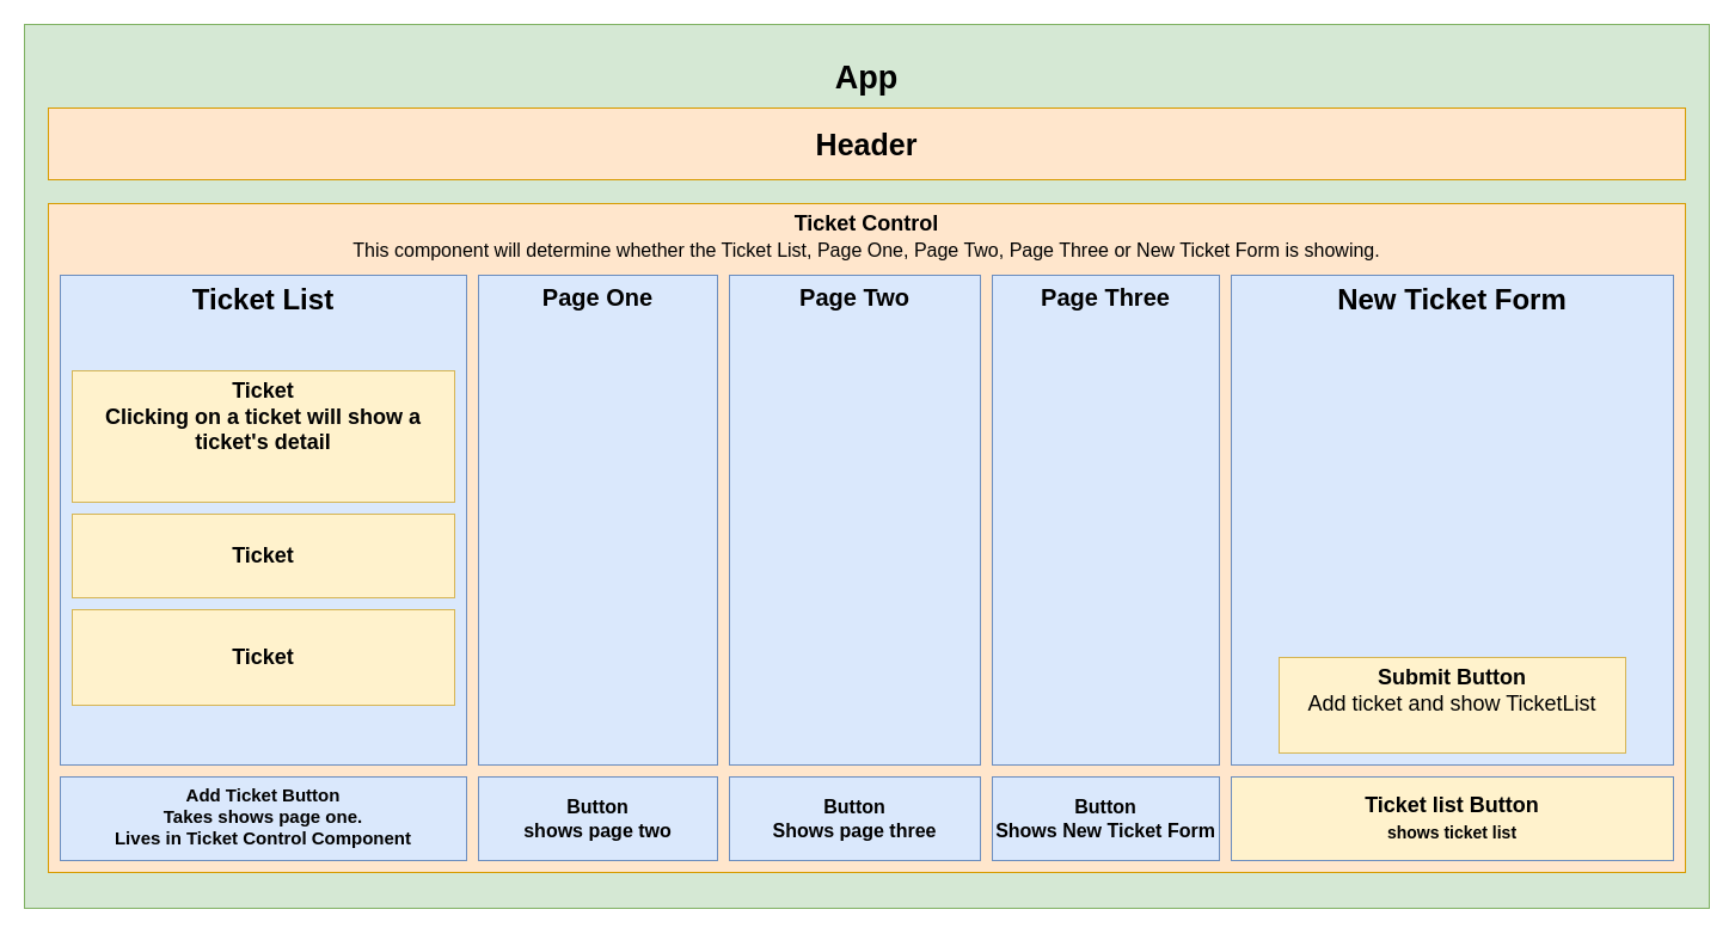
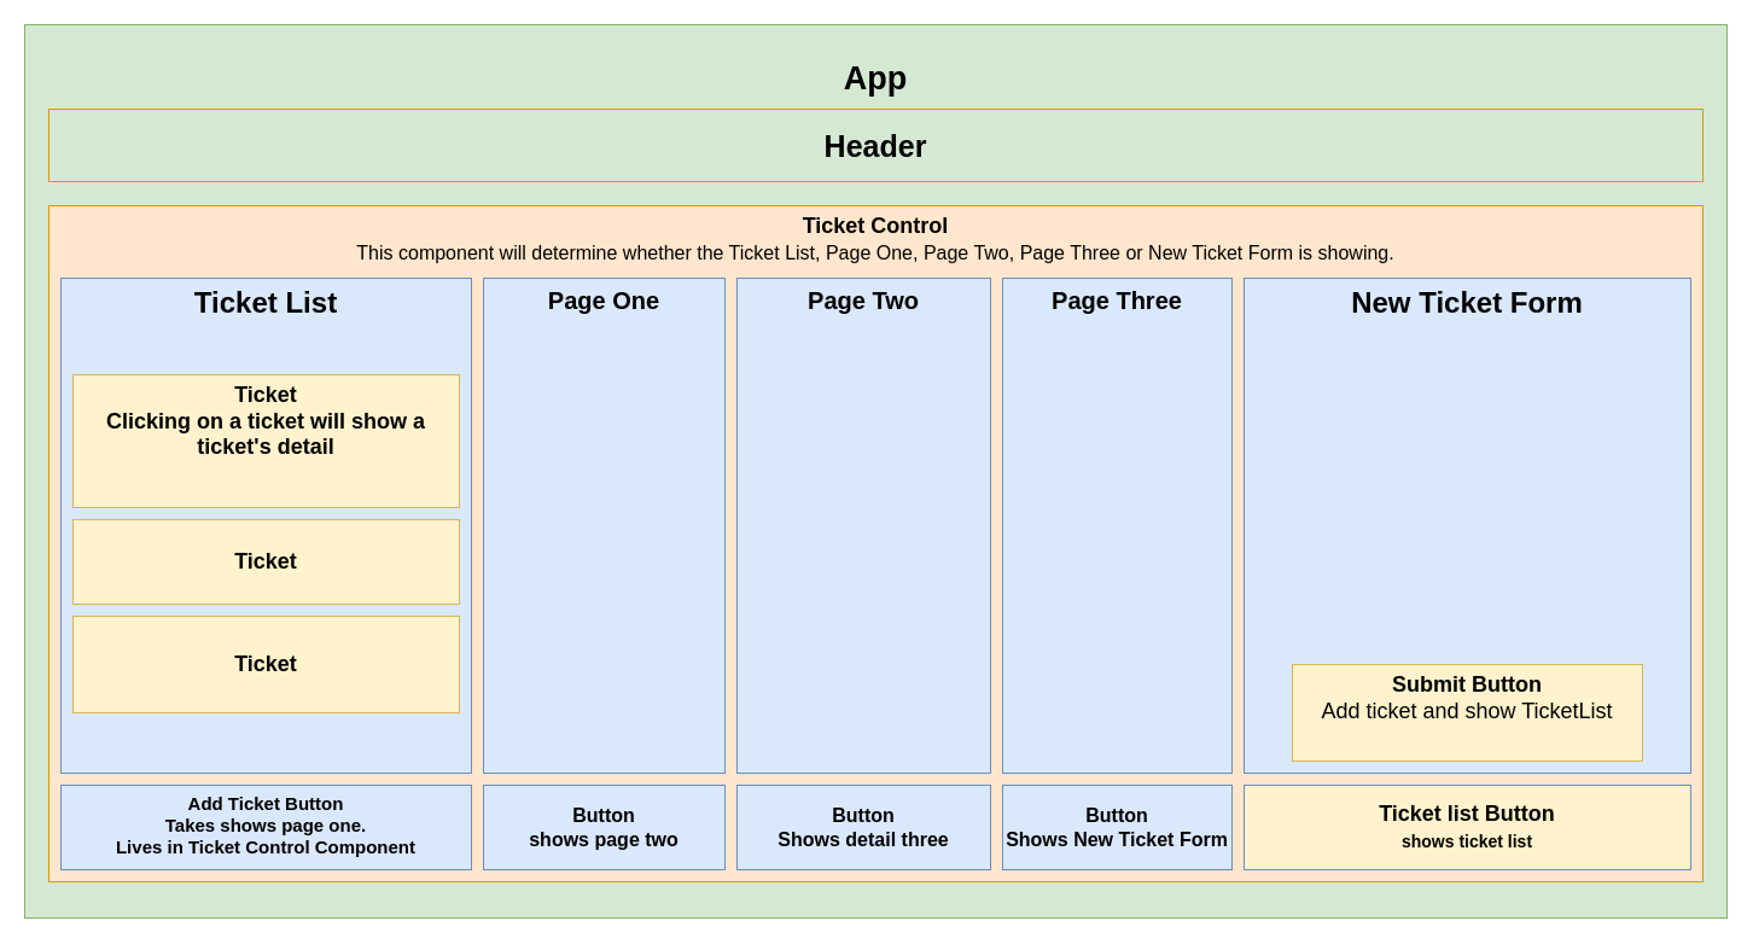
  <mxCell id="0" />
  <mxCell id="1" parent="0" />
  <mxCell id="2" value="&lt;h2&gt;App&lt;/h2&gt;" style="rounded=0;whiteSpace=wrap;html=1;fillColor=#d5e8d4;strokeColor=#82b366;fontStyle=1;verticalAlign=top;fontSize=18;" vertex="1" parent="1"><mxGeometry width="1410" height="740" as="geometry" x="20" y="20" /></mxCell>
- <mxCell id="3" value="Header" style="rounded=0;whiteSpace=wrap;html=1;fillColor=#ffe6cc;strokeColor=#d79b00;fontSize=25;fontStyle=1" vertex="1" parent="1"><mxGeometry x="40" y="90" width="1370" height="60" as="geometry" /></mxCell>
+ <mxCell id="3" value="Header" style="rounded=0;whiteSpace=wrap;html=1;fillColor=#d5e8d4;strokeColor=#d79b00;fontSize=25;fontStyle=1;" vertex="1" parent="1"><mxGeometry x="40" y="90" width="1370" height="60" as="geometry" /></mxCell>
  <mxCell id="4" value="Ticket Control&lt;br style=&quot;font-size: 17px;&quot;&gt;&lt;font size=&quot;1&quot;&gt;&lt;span style=&quot;font-weight: 400; font-size: 16px;&quot;&gt;This component will determine whether the Ticket List, Page One, Page Two, Page Three or New Ticket Form is showing.&lt;/span&gt;&lt;/font&gt;" style="rounded=0;whiteSpace=wrap;html=1;fillColor=#ffe6cc;strokeColor=#d79b00;verticalAlign=top;fontStyle=1;fontSize=18;" vertex="1" parent="1"><mxGeometry x="40" y="170" width="1370" height="560" as="geometry" /></mxCell>
  <mxCell id="5" value="Ticket List" style="rounded=0;whiteSpace=wrap;html=1;fillColor=#dae8fc;strokeColor=#6c8ebf;fontStyle=1;verticalAlign=top;fontSize=24;" vertex="1" parent="1"><mxGeometry x="50" y="230" width="340" height="410" as="geometry" /></mxCell>
  <mxCell id="6" value="Add Ticket Button&lt;br&gt;Takes shows page one.&lt;br&gt;Lives in Ticket Control Component&lt;br&gt;" style="rounded=0;whiteSpace=wrap;html=1;fillColor=#dae8fc;strokeColor=#6c8ebf;verticalAlign=top;fontSize=15;fontStyle=1" vertex="1" parent="1"><mxGeometry x="50" y="650" width="340" height="70" as="geometry" /></mxCell>
  <mxCell id="7" value="New Ticket Form" style="rounded=0;whiteSpace=wrap;html=1;fillColor=#dae8fc;strokeColor=#6c8ebf;fontStyle=1;fontSize=24;verticalAlign=top;" vertex="1" parent="1"><mxGeometry x="1030" y="230" width="370" height="410" as="geometry" /></mxCell>
  <mxCell id="8" value="Page One" style="rounded=0;whiteSpace=wrap;html=1;fillColor=#dae8fc;strokeColor=#6c8ebf;verticalAlign=top;fontStyle=1;fontSize=20;" vertex="1" parent="1"><mxGeometry x="400" y="230" width="200" height="410" as="geometry" /></mxCell>
  <mxCell id="9" value="Page Two" style="rounded=0;whiteSpace=wrap;html=1;fillColor=#dae8fc;strokeColor=#6c8ebf;verticalAlign=top;fontStyle=1;fontSize=20;" vertex="1" parent="1"><mxGeometry x="610" y="230" width="210" height="410" as="geometry" /></mxCell>
  <mxCell id="10" value="Page Three" style="rounded=0;whiteSpace=wrap;html=1;fillColor=#dae8fc;strokeColor=#6c8ebf;fontStyle=1;verticalAlign=top;fontSize=20;" vertex="1" parent="1"><mxGeometry x="830" y="230" width="190" height="410" as="geometry" /></mxCell>
  <mxCell id="11" value="Button&lt;br style=&quot;font-size: 16px;&quot;&gt;shows page two" style="rounded=0;whiteSpace=wrap;html=1;fillColor=#dae8fc;strokeColor=#6c8ebf;fontStyle=1;fontSize=16;" vertex="1" parent="1"><mxGeometry x="400" y="650" width="200" height="70" as="geometry" /></mxCell>
- <mxCell id="12" value="Button&lt;br style=&quot;font-size: 16px;&quot;&gt;Shows page three" style="rounded=0;whiteSpace=wrap;html=1;fillColor=#dae8fc;strokeColor=#6c8ebf;fontStyle=1;fontSize=16;" vertex="1" parent="1"><mxGeometry x="610" y="650" width="210" height="70" as="geometry" /></mxCell>
+ <mxCell id="12" value="Button&lt;br style=&quot;font-size: 16px;&quot;&gt;Shows detail three" style="rounded=0;whiteSpace=wrap;html=1;fillColor=#dae8fc;strokeColor=#6c8ebf;fontStyle=1;fontSize=16;" vertex="1" parent="1"><mxGeometry x="610" y="650" width="210" height="70" as="geometry" /></mxCell>
  <mxCell id="13" value="Button&lt;br style=&quot;font-size: 16px;&quot;&gt;Shows New Ticket Form" style="rounded=0;whiteSpace=wrap;html=1;fillColor=#dae8fc;strokeColor=#6c8ebf;fontStyle=1;fontSize=16;" vertex="1" parent="1"><mxGeometry x="830" y="650" width="190" height="70" as="geometry" /></mxCell>
  <mxCell id="14" value="Ticket list Button&lt;br style=&quot;font-size: 17px;&quot;&gt;&lt;font style=&quot;font-size: 14px;&quot;&gt;shows ticket list&lt;/font&gt;" style="rounded=0;whiteSpace=wrap;html=1;fillColor=#fff2cc;strokeColor=#6c8ebf;fontStyle=1;fontSize=18;" vertex="1" parent="1"><mxGeometry x="1030" y="650" width="370" height="70" as="geometry" /></mxCell>
  <mxCell id="15" value="Submit Button&lt;br&gt;&lt;span style=&quot;font-weight: normal;&quot;&gt;Add ticket and show TicketList&lt;/span&gt;&lt;br style=&quot;font-size: 17px;&quot;&gt;" style="rounded=0;whiteSpace=wrap;html=1;fillColor=#fff2cc;strokeColor=#d6b656;verticalAlign=top;fontStyle=1;fontSize=18;" vertex="1" parent="1"><mxGeometry x="1070" y="550" width="290" height="80" as="geometry" /></mxCell>
  <mxCell id="16" value="Ticket&lt;br&gt;Clicking on a ticket will show a ticket's detail" style="rounded=0;whiteSpace=wrap;html=1;fillColor=#fff2cc;strokeColor=#d6b656;align=center;labelBorderColor=none;verticalAlign=top;fontStyle=1;fontSize=18;" vertex="1" parent="1"><mxGeometry x="60" y="310" width="320" height="110" as="geometry" /></mxCell>
  <mxCell id="17" value="Ticket" style="rounded=0;whiteSpace=wrap;html=1;fillColor=#fff2cc;strokeColor=#d6b656;fontStyle=1;fontSize=18;" vertex="1" parent="1"><mxGeometry x="60" y="430" width="320" height="70" as="geometry" /></mxCell>
  <mxCell id="18" value="&lt;h2&gt;Ticket&lt;/h2&gt;" style="rounded=0;whiteSpace=wrap;html=1;fillColor=#fff2cc;strokeColor=#d6b656;align=center;" vertex="1" parent="1"><mxGeometry x="60" y="510" width="320" height="80" as="geometry" /></mxCell>
